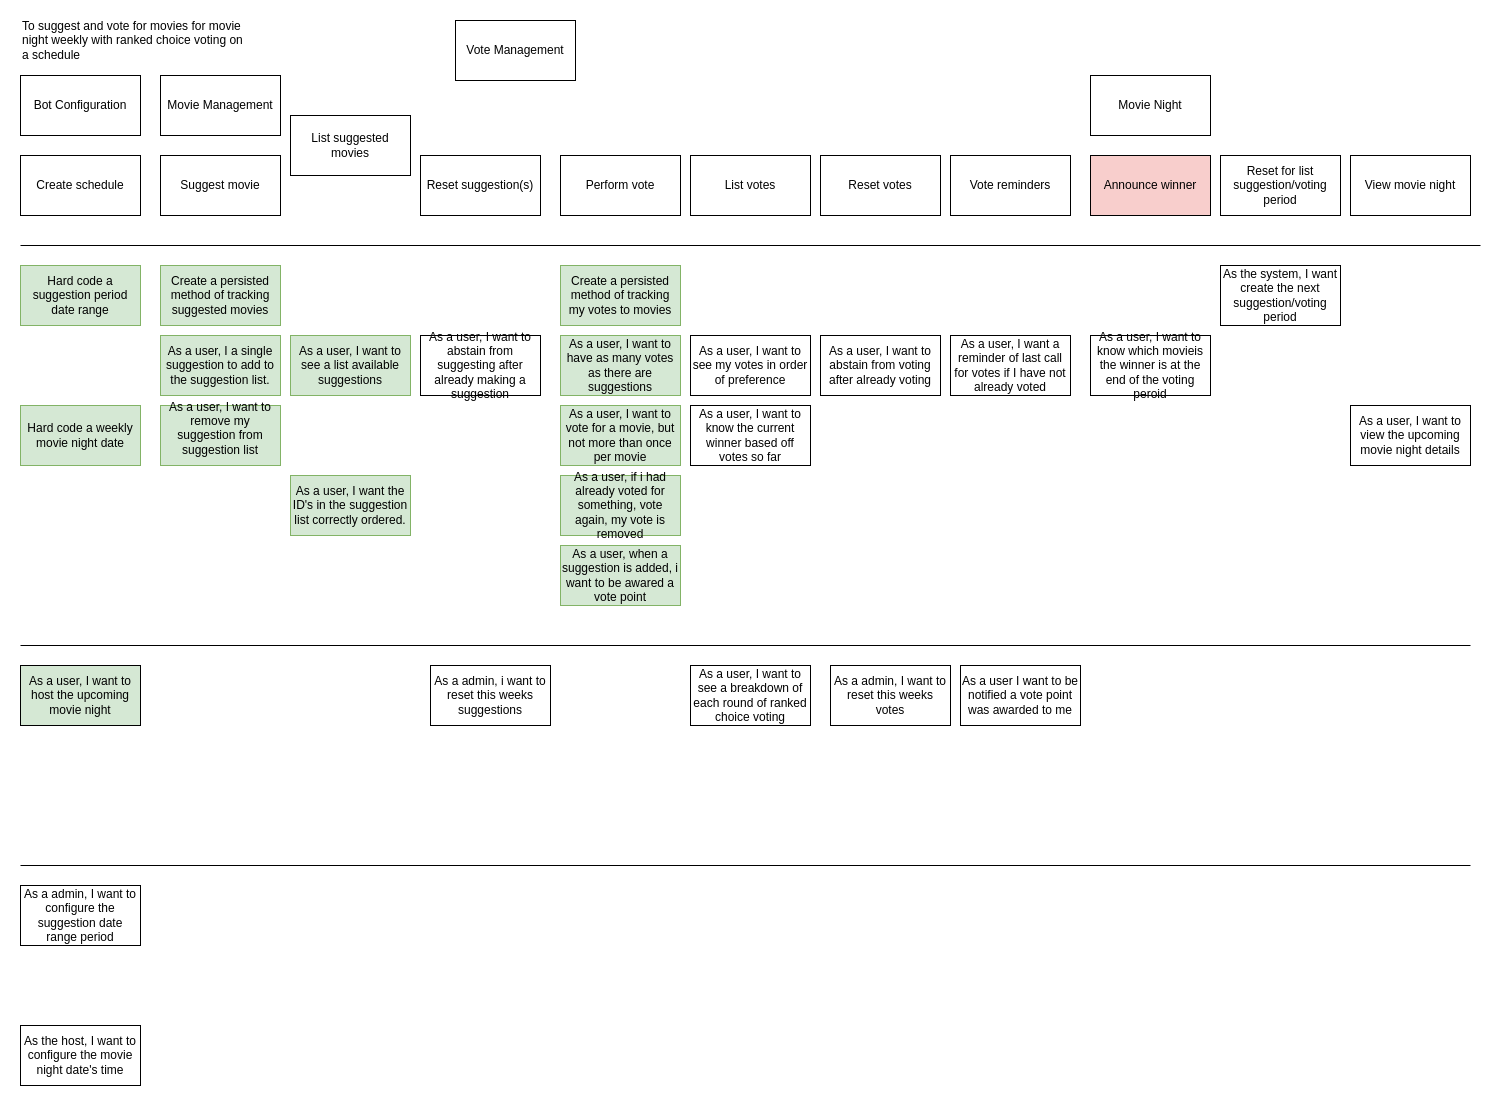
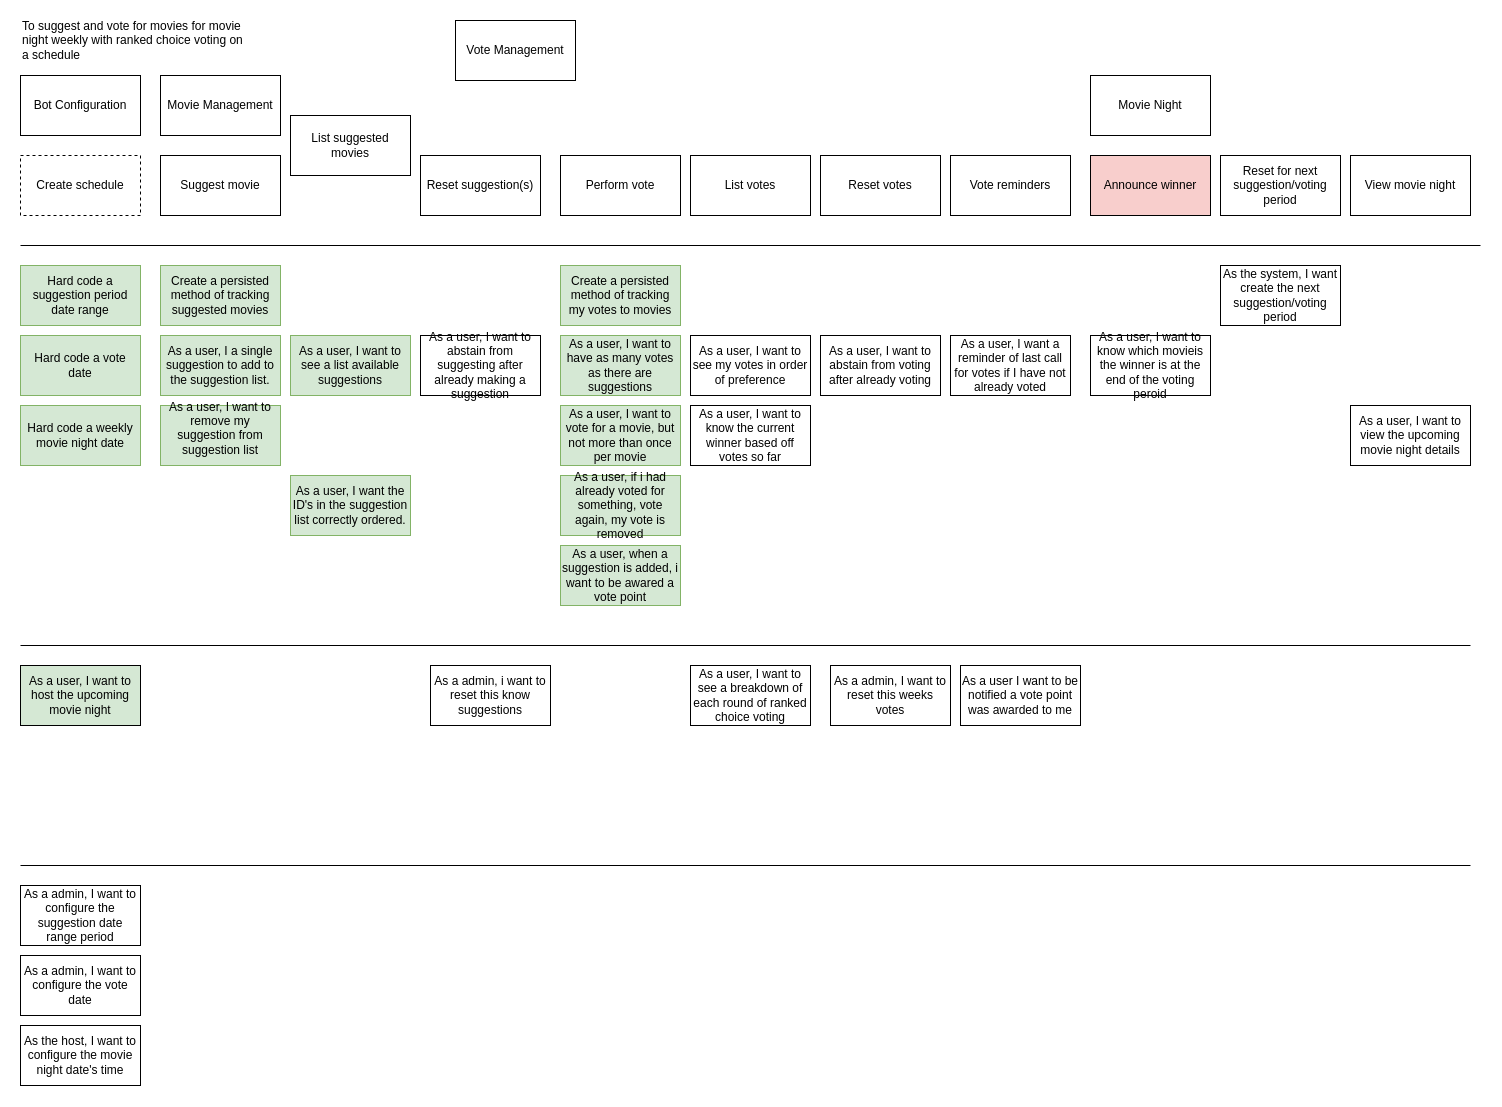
  <mxCell id="0" />
  <mxCell id="1" parent="0" />
  <mxCell id="2" value="Bot Configuration" style="rounded=0;whiteSpace=wrap;html=1;" parent="1" vertex="1"><mxGeometry x="20" y="75" width="120" height="60" as="geometry" /></mxCell>
  <mxCell id="3" value="&lt;div&gt;Movie Management&lt;/div&gt;" style="rounded=0;whiteSpace=wrap;html=1;" parent="1" vertex="1"><mxGeometry x="160" y="75" width="120" height="60" as="geometry" /></mxCell>
  <mxCell id="4" value="Vote Management" style="rounded=0;whiteSpace=wrap;html=1;" parent="1" vertex="1"><mxGeometry x="455" y="20" width="120" height="60" as="geometry" /></mxCell>
  <mxCell id="5" value="&lt;div&gt;Movie Night&lt;/div&gt;" style="whiteSpace=wrap;html=1;" parent="1" vertex="1"><mxGeometry x="1090" y="75" width="120" height="60" as="geometry" /></mxCell>
  <mxCell id="6" value="Suggest movie" style="whiteSpace=wrap;html=1;" parent="1" vertex="1"><mxGeometry x="160" y="155" width="120" height="60" as="geometry" /></mxCell>
  <mxCell id="7" value="List suggested movies" style="whiteSpace=wrap;html=1;" parent="1" vertex="1"><mxGeometry x="290" y="115" width="120" height="60" as="geometry" /></mxCell>
  <mxCell id="8" value="Perform vote" style="whiteSpace=wrap;html=1;" parent="1" vertex="1"><mxGeometry x="560" y="155" width="120" height="60" as="geometry" /></mxCell>
  <mxCell id="9" value="&lt;div&gt;List votes&lt;/div&gt;" style="whiteSpace=wrap;html=1;" parent="1" vertex="1"><mxGeometry x="690" y="155" width="120" height="60" as="geometry" /></mxCell>
  <mxCell id="10" value="Reset votes" style="whiteSpace=wrap;html=1;" parent="1" vertex="1"><mxGeometry x="820" y="155" width="120" height="60" as="geometry" /></mxCell>
  <mxCell id="11" value="Reset suggestion(s)" style="whiteSpace=wrap;html=1;" parent="1" vertex="1"><mxGeometry x="420" y="155" width="120" height="60" as="geometry" /></mxCell>
  <mxCell id="12" value="Vote reminders" style="whiteSpace=wrap;html=1;" parent="1" vertex="1"><mxGeometry x="950" y="155" width="120" height="60" as="geometry" /></mxCell>
  <mxCell id="13" value="Announce winner" style="whiteSpace=wrap;html=1;fillColor=#f8cecc;" parent="1" vertex="1"><mxGeometry x="1090" y="155" width="120" height="60" as="geometry" /></mxCell>
- <mxCell id="14" value="Reset for list suggestion/voting period" style="whiteSpace=wrap;html=1;" parent="1" vertex="1"><mxGeometry x="1220" y="155" width="120" height="60" as="geometry" /></mxCell>
+ <mxCell id="14" value="Reset for next suggestion/voting period" style="whiteSpace=wrap;html=1;" parent="1" vertex="1"><mxGeometry x="1220" y="155" width="120" height="60" as="geometry" /></mxCell>
  <mxCell id="15" value="&lt;div align=&quot;left&quot;&gt;To suggest and vote for movies for movie night weekly with ranked choice voting on a schedule&lt;/div&gt;" style="text;html=1;strokeColor=none;fillColor=none;align=left;verticalAlign=middle;whiteSpace=wrap;rounded=0;" parent="1" vertex="1"><mxGeometry x="20" y="25" width="230" height="30" as="geometry" /></mxCell>
- <mxCell id="16" value="Create schedule" style="whiteSpace=wrap;html=1;" parent="1" vertex="1"><mxGeometry x="20" y="155" width="120" height="60" as="geometry" /></mxCell>
+ <mxCell id="16" value="Create schedule" style="whiteSpace=wrap;html=1;dashed=1;" parent="1" vertex="1"><mxGeometry x="20" y="155" width="120" height="60" as="geometry" /></mxCell>
  <mxCell id="17" value="" style="endArrow=none;html=1;" parent="1" edge="1"><mxGeometry width="50" height="50" relative="1" as="geometry"><mxPoint x="20" y="245" as="sourcePoint" /><mxPoint x="1480" y="245" as="targetPoint" /></mxGeometry></mxCell>
  <mxCell id="18" value="Hard code a weekly movie night date" style="whiteSpace=wrap;html=1;fillColor=#d5e8d4;strokeColor=#82b366;" parent="1" vertex="1"><mxGeometry x="20" y="405" width="120" height="60" as="geometry" /></mxCell>
  <mxCell id="19" value="Hard code a suggestion period date range" style="whiteSpace=wrap;html=1;fillColor=#d5e8d4;strokeColor=#82b366;" parent="1" vertex="1"><mxGeometry x="20" y="265" width="120" height="60" as="geometry" /></mxCell>
+ <mxCell id="20" value="Hard code a vote date" style="whiteSpace=wrap;html=1;fillColor=#d5e8d4;strokeColor=#82b366;" parent="1" vertex="1"><mxGeometry x="20" y="335" width="120" height="60" as="geometry" /></mxCell>
  <mxCell id="21" value="Create a persisted method of tracking suggested movies" style="whiteSpace=wrap;html=1;fillColor=#d5e8d4;strokeColor=#82b366;" parent="1" vertex="1"><mxGeometry x="160" y="265" width="120" height="60" as="geometry" /></mxCell>
  <mxCell id="22" value="As a user, I want to see a list available suggestions" style="whiteSpace=wrap;html=1;fillColor=#d5e8d4;strokeColor=#82b366;" parent="1" vertex="1"><mxGeometry x="290" y="335" width="120" height="60" as="geometry" /></mxCell>
  <mxCell id="23" value="As a user, I a single suggestion to add to the suggestion list." style="whiteSpace=wrap;html=1;fillColor=#d5e8d4;strokeColor=#82b366;" parent="1" vertex="1"><mxGeometry x="160" y="335" width="120" height="60" as="geometry" /></mxCell>
  <mxCell id="24" value="&lt;div&gt;As a user, I want to remove my suggestion from suggestion list&lt;br&gt;&lt;/div&gt;&lt;div&gt;&lt;br&gt;&lt;/div&gt;" style="whiteSpace=wrap;html=1;fillColor=#d5e8d4;strokeColor=#82b366;" parent="1" vertex="1"><mxGeometry x="160" y="405" width="120" height="60" as="geometry" /></mxCell>
  <mxCell id="25" value="&lt;div&gt;As a user, I want the ID's in the suggestion list correctly ordered.&lt;br&gt;&lt;/div&gt;" style="whiteSpace=wrap;html=1;fillColor=#d5e8d4;strokeColor=#82b366;" parent="1" vertex="1"><mxGeometry x="290" y="475" width="120" height="60" as="geometry" /></mxCell>
  <mxCell id="26" value="" style="endArrow=none;html=1;" parent="1" edge="1"><mxGeometry width="50" height="50" relative="1" as="geometry"><mxPoint x="20" y="645" as="sourcePoint" /><mxPoint x="1470" y="645" as="targetPoint" /></mxGeometry></mxCell>
  <mxCell id="27" value="Create a persisted method of tracking my votes to movies" style="whiteSpace=wrap;html=1;fillColor=#d5e8d4;strokeColor=#82b366;" parent="1" vertex="1"><mxGeometry x="560" y="265" width="120" height="60" as="geometry" /></mxCell>
  <mxCell id="28" value="As a user, I want to vote for a movie, but not more than once per movie" style="whiteSpace=wrap;html=1;fillColor=#d5e8d4;strokeColor=#82b366;" parent="1" vertex="1"><mxGeometry x="560" y="405" width="120" height="60" as="geometry" /></mxCell>
  <mxCell id="29" value="As a user, I want to have as many votes as there are suggestions" style="whiteSpace=wrap;html=1;fillColor=#d5e8d4;strokeColor=#82b366;" parent="1" vertex="1"><mxGeometry x="560" y="335" width="120" height="60" as="geometry" /></mxCell>
  <mxCell id="30" value="As a user, I want to see my votes in order of preference" style="whiteSpace=wrap;html=1;" parent="1" vertex="1"><mxGeometry x="690" y="335" width="120" height="60" as="geometry" /></mxCell>
  <mxCell id="31" value="As a user, I want to know the current winner based off votes so far" style="whiteSpace=wrap;html=1;" parent="1" vertex="1"><mxGeometry x="690" y="405" width="120" height="60" as="geometry" /></mxCell>
  <mxCell id="32" value="As a user, I want to see a breakdown of each round of ranked choice voting" style="whiteSpace=wrap;html=1;" parent="1" vertex="1"><mxGeometry x="690" y="665" width="120" height="60" as="geometry" /></mxCell>
  <mxCell id="33" value="As a user, I want a reminder of last call for votes if I have not already voted" style="whiteSpace=wrap;html=1;" parent="1" vertex="1"><mxGeometry x="950" y="335" width="120" height="60" as="geometry" /></mxCell>
  <mxCell id="34" value="As a admin, I want to reset this weeks votes" style="whiteSpace=wrap;html=1;" parent="1" vertex="1"><mxGeometry x="830" y="665" width="120" height="60" as="geometry" /></mxCell>
  <mxCell id="35" value="As a user, I want to abstain from voting after already voting" style="whiteSpace=wrap;html=1;" parent="1" vertex="1"><mxGeometry x="820" y="335" width="120" height="60" as="geometry" /></mxCell>
  <mxCell id="36" value="As a user, I want to abstain from suggesting after already making a suggestion" style="whiteSpace=wrap;html=1;" parent="1" vertex="1"><mxGeometry x="420" y="335" width="120" height="60" as="geometry" /></mxCell>
  <mxCell id="37" value="As a user, I want to know which movieis the winner is at the end of the voting peroid" style="whiteSpace=wrap;html=1;" parent="1" vertex="1"><mxGeometry x="1090" y="335" width="120" height="60" as="geometry" /></mxCell>
  <mxCell id="38" value="As the system, I want create the next suggestion/voting period" style="whiteSpace=wrap;html=1;" parent="1" vertex="1"><mxGeometry x="1220" y="265" width="120" height="60" as="geometry" /></mxCell>
  <mxCell id="39" value="&lt;div&gt;As a user, I want to host the upcoming movie night&lt;/div&gt;" style="whiteSpace=wrap;html=1;fillColor=#d5e8d4;" parent="1" vertex="1"><mxGeometry x="20" y="665" width="120" height="60" as="geometry" /></mxCell>
  <mxCell id="40" value="View movie night" style="whiteSpace=wrap;html=1;" parent="1" vertex="1"><mxGeometry x="1350" y="155" width="120" height="60" as="geometry" /></mxCell>
  <mxCell id="41" value="As a user, I want to view the upcoming movie night details" style="whiteSpace=wrap;html=1;" parent="1" vertex="1"><mxGeometry x="1350" y="405" width="120" height="60" as="geometry" /></mxCell>
  <mxCell id="42" value="" style="endArrow=none;html=1;" parent="1" edge="1"><mxGeometry width="50" height="50" relative="1" as="geometry"><mxPoint x="20" y="865" as="sourcePoint" /><mxPoint x="1470" y="865" as="targetPoint" /></mxGeometry></mxCell>
  <mxCell id="43" value="As a admin, I want to configure the suggestion date range period" style="whiteSpace=wrap;html=1;" parent="1" vertex="1"><mxGeometry x="20" y="885" width="120" height="60" as="geometry" /></mxCell>
+ <mxCell id="44" value="As a admin, I want to configure the vote date" style="whiteSpace=wrap;html=1;" parent="1" vertex="1"><mxGeometry x="20" y="955" width="120" height="60" as="geometry" /></mxCell>
  <mxCell id="45" value="As the host, I want to configure the movie night date's time" style="whiteSpace=wrap;html=1;" parent="1" vertex="1"><mxGeometry x="20" y="1025" width="120" height="60" as="geometry" /></mxCell>
  <mxCell id="46" value="As a user, if i had already voted for something, vote again, my vote is removed " style="whiteSpace=wrap;html=1;fillColor=#d5e8d4;strokeColor=#82b366;" parent="1" vertex="1"><mxGeometry x="560" y="475" width="120" height="60" as="geometry" /></mxCell>
  <mxCell id="47" value="As a user, when a suggestion is added, i want to be awared a vote point " style="whiteSpace=wrap;html=1;fillColor=#d5e8d4;strokeColor=#82b366;" parent="1" vertex="1"><mxGeometry x="560" y="545" width="120" height="60" as="geometry" /></mxCell>
  <mxCell id="48" value="As a user I want to be notified a vote point was awarded to me" style="whiteSpace=wrap;html=1;" parent="1" vertex="1"><mxGeometry x="960" y="665" width="120" height="60" as="geometry" /></mxCell>
- <mxCell id="49" value="As a admin, i want to reset this weeks suggestions" style="whiteSpace=wrap;html=1;" parent="1" vertex="1"><mxGeometry x="430" y="665" width="120" height="60" as="geometry" /></mxCell>
+ <mxCell id="49" value="As a admin, i want to reset this know suggestions" style="whiteSpace=wrap;html=1;" parent="1" vertex="1"><mxGeometry x="430" y="665" width="120" height="60" as="geometry" /></mxCell>
